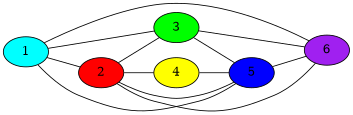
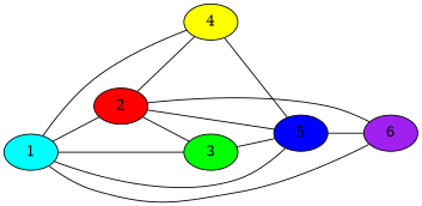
  graph {
    rankdir=LR
    node [style=filled]
    1 [fillcolor=cyan]
    2 [fillcolor=red]
    3 [fillcolor=green]
    4 [fillcolor=yellow]
    5 [fillcolor=blue]
    6 [fillcolor=purple]
    1 -- 2
    1 -- 3
+   1 -- 4
    1 -- 5
    1 -- 6
    2 -- 3
    2 -- 4
    2 -- 5
    2 -- 6
    3 -- 5
-   3 -- 6
    4 -- 5
    5 -- 6
  }
